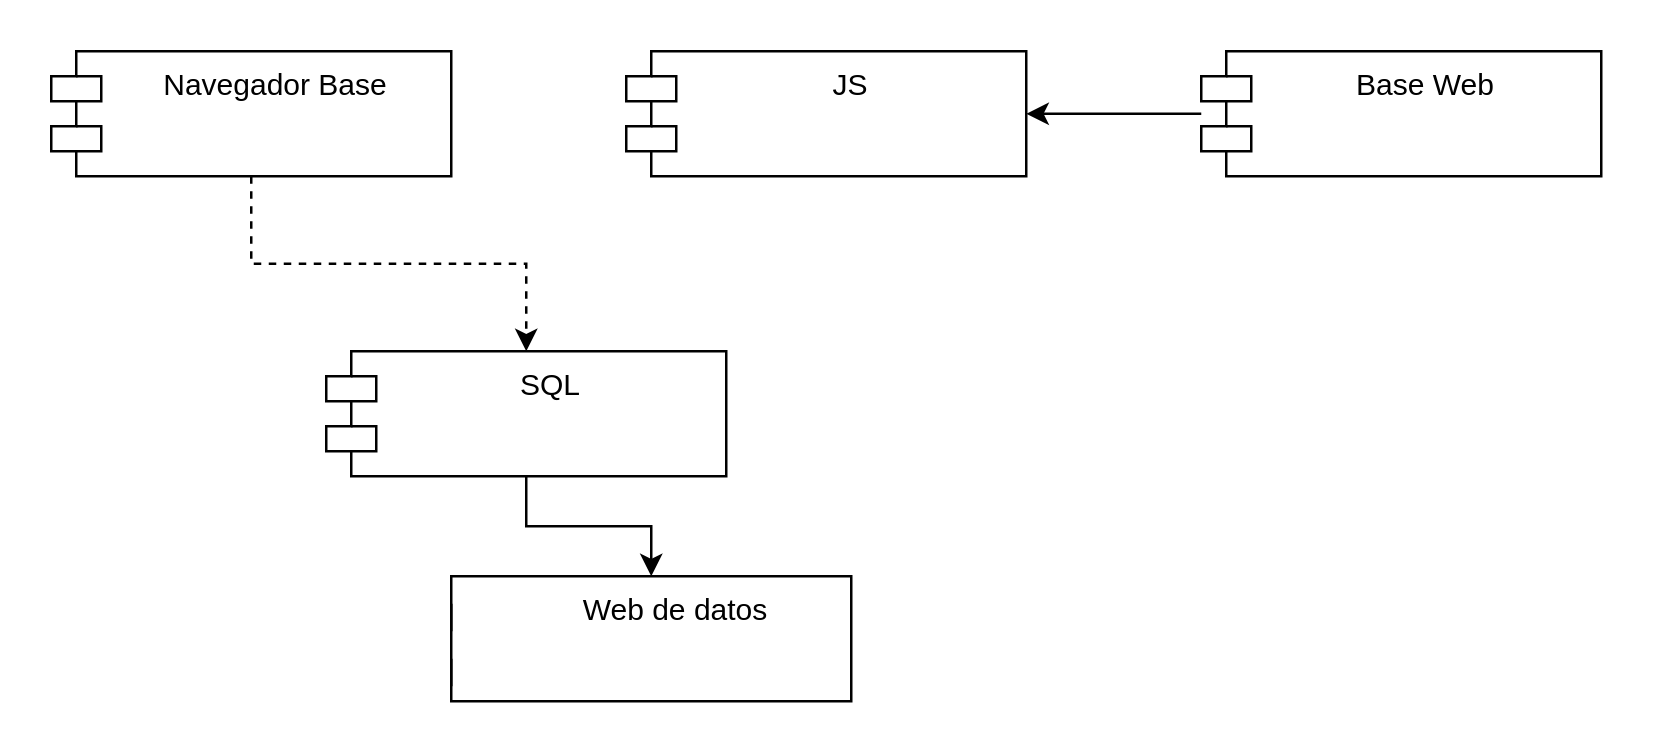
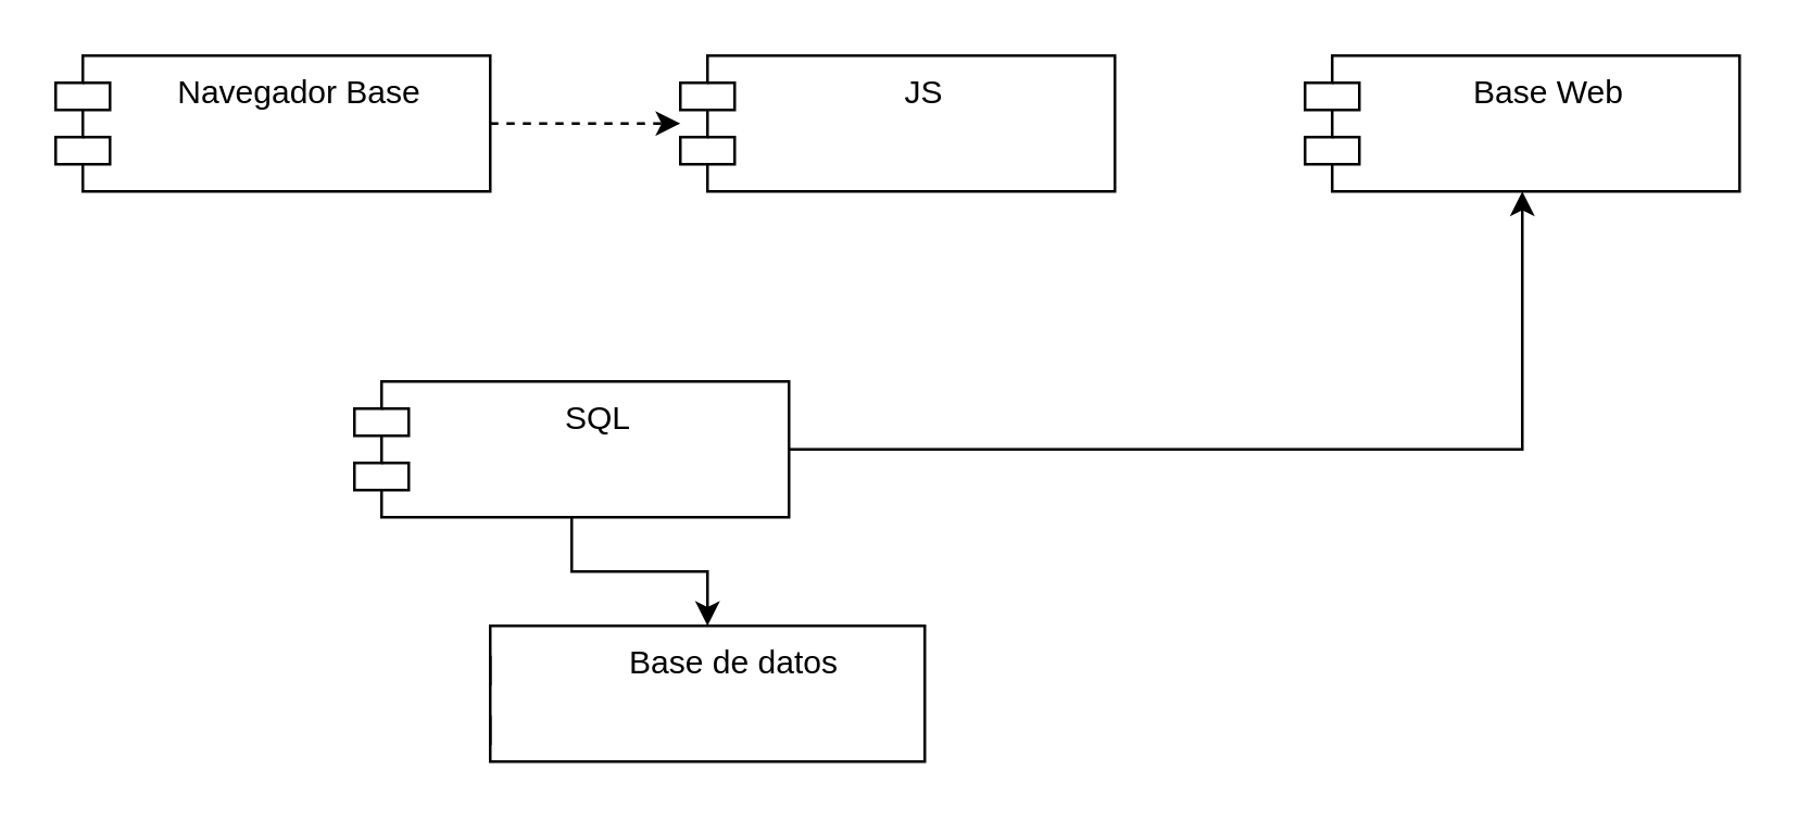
  <mxCell id="0" />
  <mxCell id="1" parent="0" />
- <mxCell id="2" value="" style="edgeStyle=orthogonalEdgeStyle;rounded=0;orthogonalLoop=1;jettySize=auto;html=1;dashed=1;" parent="1" source="3" target="8" edge="1"><mxGeometry relative="1" as="geometry" /></mxCell>
+ <mxCell id="2" value="" style="edgeStyle=orthogonalEdgeStyle;rounded=0;orthogonalLoop=1;jettySize=auto;html=1;dashed=1;" parent="1" source="3" target="9" edge="1"><mxGeometry relative="1" as="geometry" /></mxCell>
  <mxCell id="3" value="Navegador Base" style="shape=module;align=left;spacingLeft=20;align=center;verticalAlign=top;" parent="1" vertex="1"><mxGeometry x="20" y="20" width="160" height="50" as="geometry" /></mxCell>
- <mxCell id="4" value="" style="edgeStyle=orthogonalEdgeStyle;rounded=0;orthogonalLoop=1;jettySize=auto;html=1;" parent="1" source="5" target="9" edge="1"><mxGeometry relative="1" as="geometry" /></mxCell>
  <mxCell id="5" value="Base Web" style="shape=module;align=left;spacingLeft=20;align=center;verticalAlign=top;" parent="1" vertex="1"><mxGeometry x="480" y="20" width="160" height="50" as="geometry" /></mxCell>
  <mxCell id="6" value="" style="edgeStyle=orthogonalEdgeStyle;rounded=0;orthogonalLoop=1;jettySize=auto;html=1;" parent="1" source="8" target="10" edge="1"><mxGeometry relative="1" as="geometry" /></mxCell>
+ <mxCell id="7" style="edgeStyle=orthogonalEdgeStyle;rounded=0;orthogonalLoop=1;jettySize=auto;html=1;entryX=0.5;entryY=1;entryDx=0;entryDy=0;" parent="1" source="8" target="5" edge="1"><mxGeometry relative="1" as="geometry" /></mxCell>
  <mxCell id="8" value="SQL&#10;" style="shape=module;align=left;spacingLeft=20;align=center;verticalAlign=top;" parent="1" vertex="1"><mxGeometry x="130" y="140" width="160" height="50" as="geometry" /></mxCell>
  <mxCell id="9" value="JS" style="shape=module;align=left;spacingLeft=20;align=center;verticalAlign=top;" parent="1" vertex="1"><mxGeometry x="250" y="20" width="160" height="50" as="geometry" /></mxCell>
- <mxCell id="10" value="Web de datos" style="shape=module;align=left;spacingLeft=20;align=center;verticalAlign=top;jettyWidth=0;jettyHeight=11;" parent="1" vertex="1"><mxGeometry x="180" y="230" width="160" height="50" as="geometry" /></mxCell>
+ <mxCell id="10" value="Base de datos" style="shape=module;align=left;spacingLeft=20;align=center;verticalAlign=top;jettyWidth=0;jettyHeight=11;" parent="1" vertex="1"><mxGeometry x="180" y="230" width="160" height="50" as="geometry" /></mxCell>
